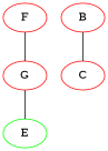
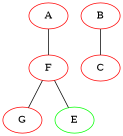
  graph {
    node [color=red]
+   A
    F
    B
    C
    G
    E [color=green]
+   A -- F
    F -- G
-   G -- E
+   F -- E
    B -- C
  }
